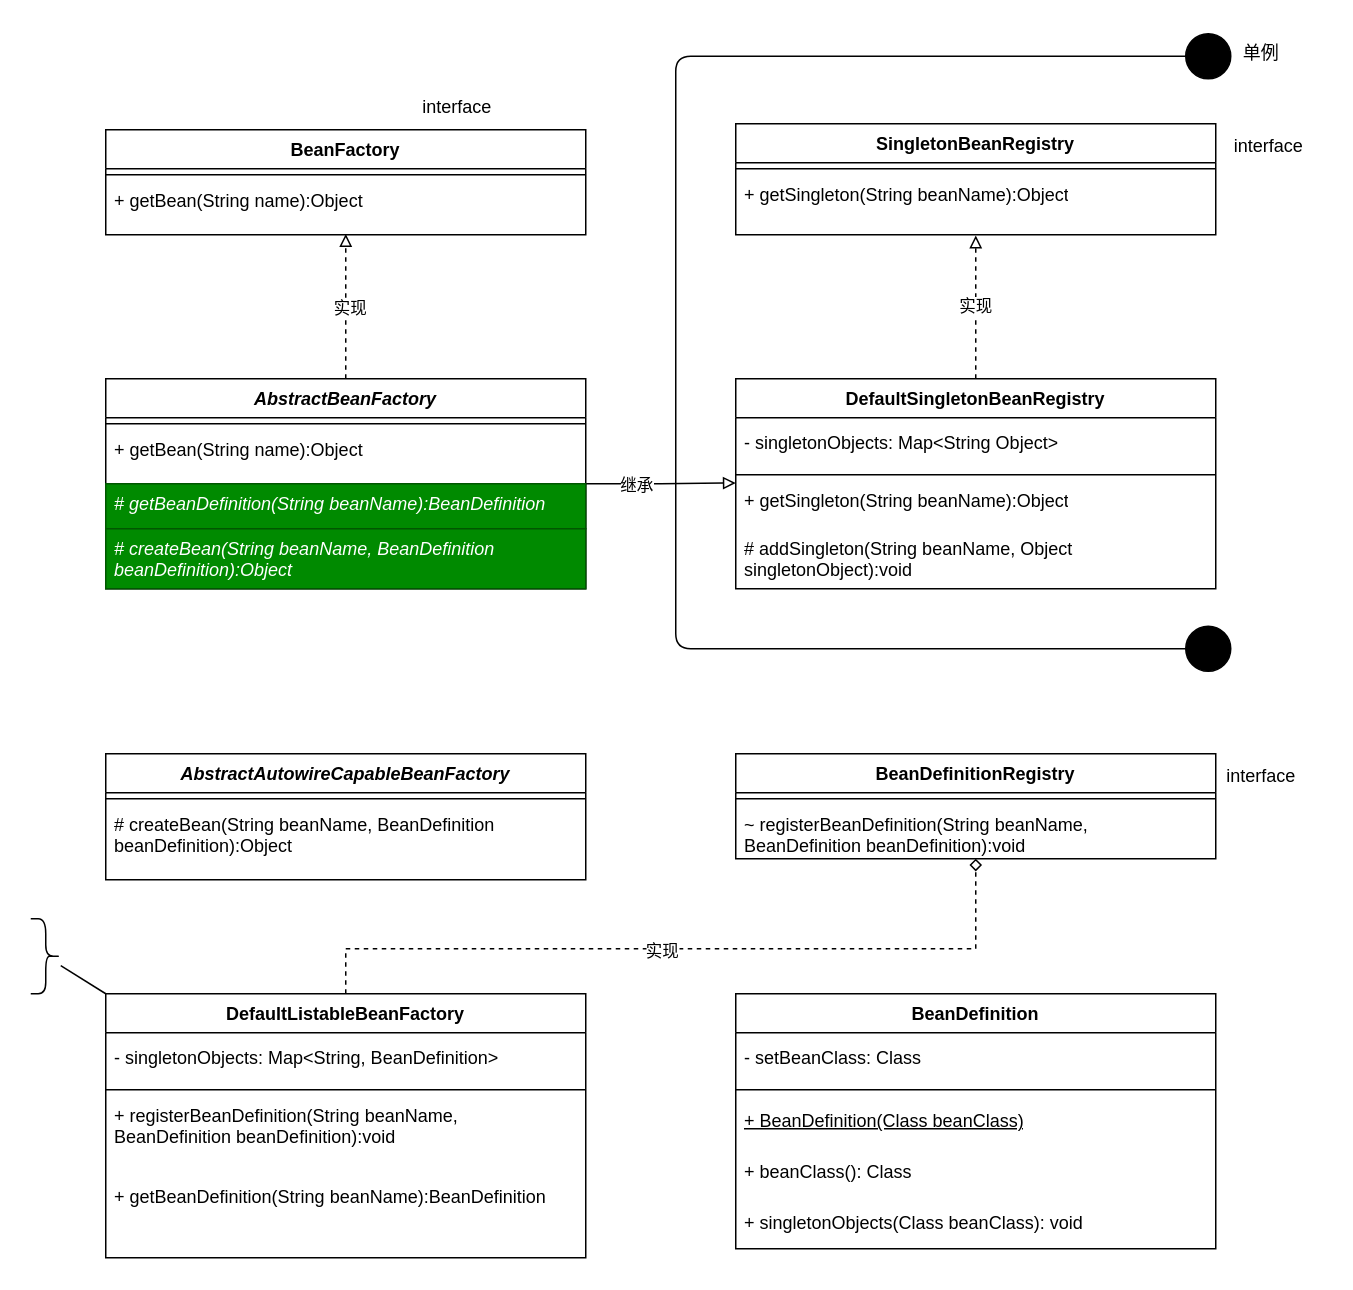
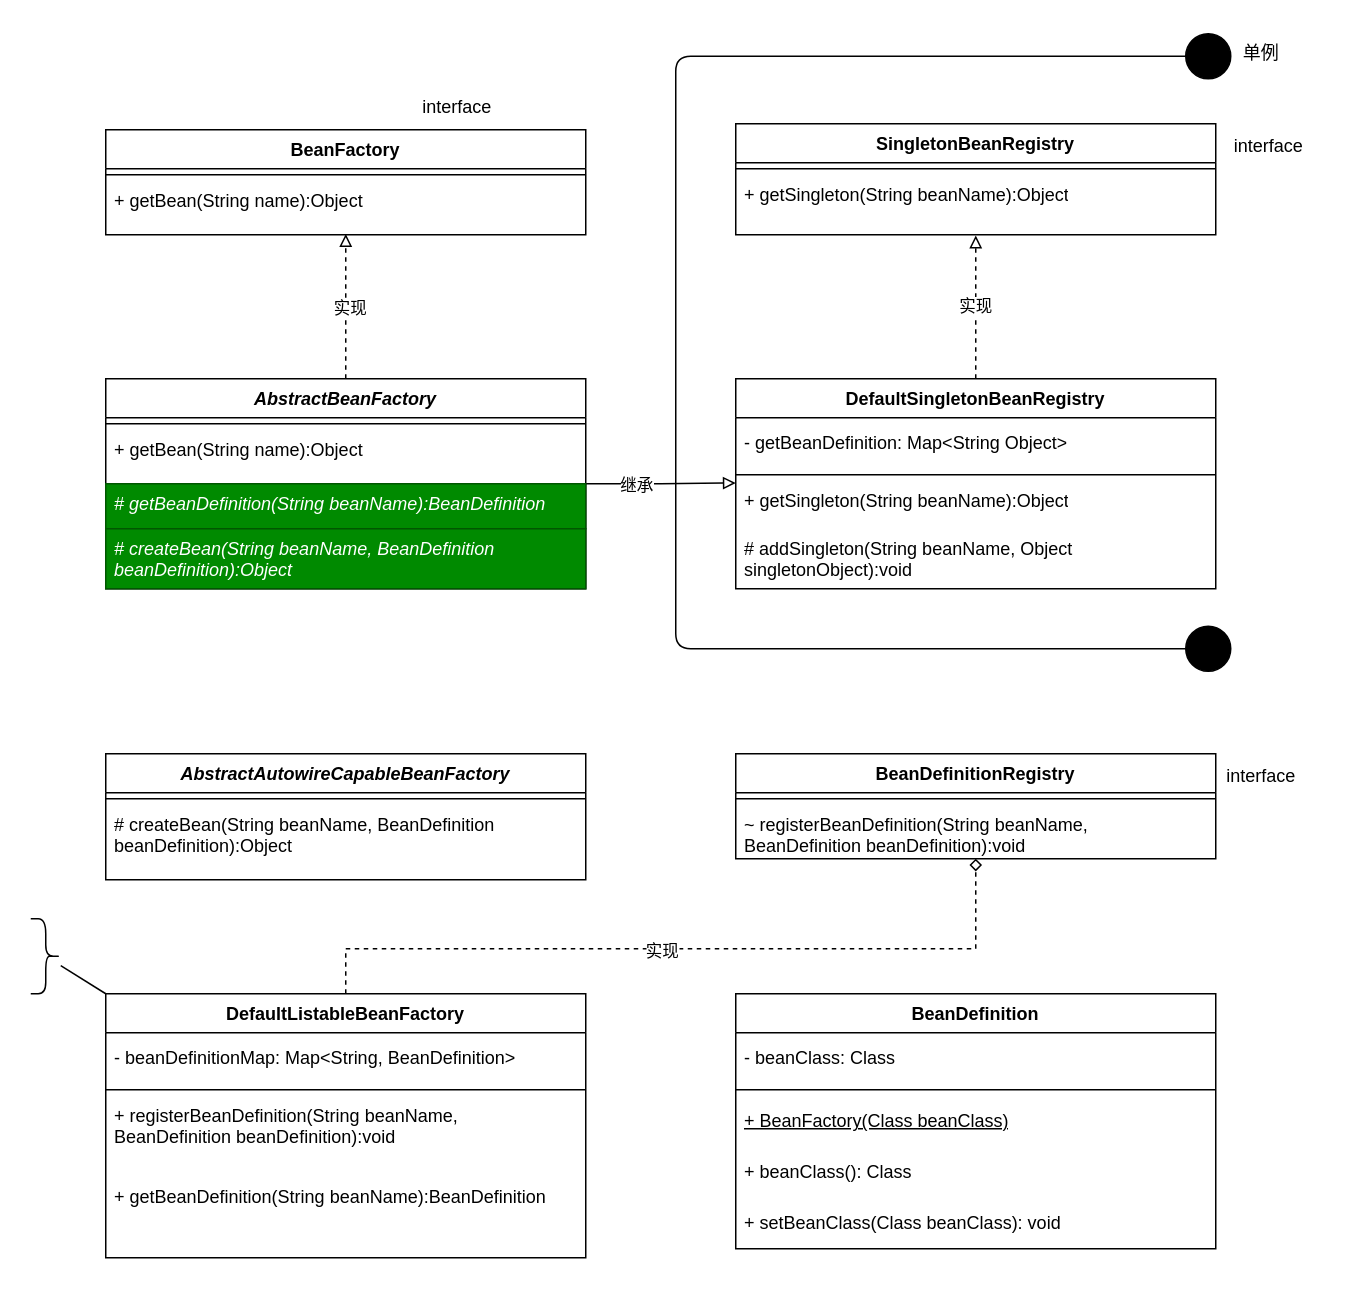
  <mxCell id="0" />
  <mxCell id="1" parent="0" />
  <mxCell id="2" value="BeanFactory" style="swimlane;fontStyle=1;align=center;verticalAlign=top;childLayout=stackLayout;horizontal=1;startSize=26;horizontalStack=0;resizeParent=1;resizeParentMax=0;resizeLast=0;collapsible=1;marginBottom=0;whiteSpace=wrap;html=1;" parent="1" vertex="1"><mxGeometry x="70" y="86" width="320" height="70" as="geometry" /></mxCell>
  <mxCell id="3" value="" style="line;strokeWidth=1;fillColor=none;align=left;verticalAlign=middle;spacingTop=-1;spacingLeft=3;spacingRight=3;rotatable=0;labelPosition=right;points=[];portConstraint=eastwest;strokeColor=inherit;" parent="2" vertex="1"><mxGeometry y="26" width="320" height="8" as="geometry" /></mxCell>
  <mxCell id="4" value="+ getBean(String name):Object" style="text;strokeColor=none;fillColor=none;align=left;verticalAlign=top;spacingLeft=4;spacingRight=4;overflow=hidden;rotatable=0;points=[[0,0.5],[1,0.5]];portConstraint=eastwest;whiteSpace=wrap;html=1;" parent="2" vertex="1"><mxGeometry y="34" width="320" height="36" as="geometry" /></mxCell>
  <mxCell id="5" value="interface" style="text;html=1;align=center;verticalAlign=middle;resizable=0;points=[];autosize=1;strokeColor=none;fillColor=none;" parent="1" vertex="1"><mxGeometry x="269" y="56" width="70" height="30" as="geometry" /></mxCell>
  <mxCell id="6" style="edgeStyle=orthogonalEdgeStyle;rounded=0;orthogonalLoop=1;jettySize=auto;html=1;entryX=0.5;entryY=0.986;entryDx=0;entryDy=0;entryPerimeter=0;dashed=1;endArrow=block;endFill=0;" parent="1" source="10" target="4" edge="1"><mxGeometry relative="1" as="geometry"><Array as="points"><mxPoint x="230" y="202" /><mxPoint x="230" y="202" /></Array></mxGeometry></mxCell>
  <mxCell id="7" value="实现" style="edgeLabel;html=1;align=center;verticalAlign=middle;resizable=0;points=[];" parent="6" vertex="1" connectable="0"><mxGeometry x="0.005" y="-2" relative="1" as="geometry"><mxPoint as="offset" /></mxGeometry></mxCell>
  <mxCell id="8" style="edgeStyle=orthogonalEdgeStyle;rounded=0;orthogonalLoop=1;jettySize=auto;html=1;entryX=0;entryY=0.047;entryDx=0;entryDy=0;entryPerimeter=0;endArrow=block;endFill=0;" parent="1" source="10" target="25" edge="1"><mxGeometry relative="1" as="geometry" /></mxCell>
  <mxCell id="9" value="继承" style="edgeLabel;html=1;align=center;verticalAlign=middle;resizable=0;points=[];" parent="8" vertex="1" connectable="0"><mxGeometry x="-0.343" y="1" relative="1" as="geometry"><mxPoint y="1" as="offset" /></mxGeometry></mxCell>
  <mxCell id="10" value="&lt;i&gt;AbstractBeanFactory&lt;/i&gt;" style="swimlane;fontStyle=1;align=center;verticalAlign=top;childLayout=stackLayout;horizontal=1;startSize=26;horizontalStack=0;resizeParent=1;resizeParentMax=0;resizeLast=0;collapsible=1;marginBottom=0;whiteSpace=wrap;html=1;gradientColor=none;swimlaneFillColor=none;labelBorderColor=none;" parent="1" vertex="1"><mxGeometry x="70" y="252" width="320" height="140" as="geometry" /></mxCell>
  <mxCell id="11" value="" style="line;strokeWidth=1;fillColor=none;align=left;verticalAlign=middle;spacingTop=-1;spacingLeft=3;spacingRight=3;rotatable=0;labelPosition=right;points=[];portConstraint=eastwest;strokeColor=inherit;" parent="10" vertex="1"><mxGeometry y="26" width="320" height="8" as="geometry" /></mxCell>
  <mxCell id="12" value="+ getBean(String name):Object" style="text;strokeColor=none;fillColor=none;align=left;verticalAlign=top;spacingLeft=4;spacingRight=4;overflow=hidden;rotatable=0;points=[[0,0.5],[1,0.5]];portConstraint=eastwest;whiteSpace=wrap;html=1;" parent="10" vertex="1"><mxGeometry y="34" width="320" height="36" as="geometry" /></mxCell>
  <mxCell id="13" value="&lt;span&gt;# getBeanDefinition(String beanName):BeanDefinition&lt;/span&gt;" style="text;strokeColor=#005700;fillColor=#008a00;align=left;verticalAlign=top;spacingLeft=4;spacingRight=4;overflow=hidden;rotatable=0;points=[[0,0.5],[1,0.5]];portConstraint=eastwest;whiteSpace=wrap;html=1;fontStyle=2;fontColor=#ffffff;" parent="10" vertex="1"><mxGeometry y="70" width="320" height="30" as="geometry" /></mxCell>
  <mxCell id="14" value="&lt;span&gt;# createBean(String beanName,&amp;nbsp;BeanDefinition beanDefinition):Object&lt;/span&gt;" style="text;strokeColor=#005700;fillColor=#008a00;align=left;verticalAlign=top;spacingLeft=4;spacingRight=4;overflow=hidden;rotatable=0;points=[[0,0.5],[1,0.5]];portConstraint=eastwest;whiteSpace=wrap;html=1;fontStyle=2;fontColor=#ffffff;" parent="10" vertex="1"><mxGeometry y="100" width="320" height="40" as="geometry" /></mxCell>
  <mxCell id="15" value="&lt;span&gt;AbstractAutowireCapableBeanFactory&lt;/span&gt;" style="swimlane;fontStyle=3;align=center;verticalAlign=top;childLayout=stackLayout;horizontal=1;startSize=26;horizontalStack=0;resizeParent=1;resizeParentMax=0;resizeLast=0;collapsible=1;marginBottom=0;whiteSpace=wrap;html=1;" parent="1" vertex="1"><mxGeometry x="70" y="502" width="320" height="84" as="geometry" /></mxCell>
  <mxCell id="16" value="" style="line;strokeWidth=1;fillColor=none;align=left;verticalAlign=middle;spacingTop=-1;spacingLeft=3;spacingRight=3;rotatable=0;labelPosition=right;points=[];portConstraint=eastwest;strokeColor=inherit;" parent="15" vertex="1"><mxGeometry y="26" width="320" height="8" as="geometry" /></mxCell>
  <mxCell id="17" value="# createBean(String beanName, BeanDefinition beanDefinition):Object" style="text;strokeColor=none;fillColor=none;align=left;verticalAlign=top;spacingLeft=4;spacingRight=4;overflow=hidden;rotatable=0;points=[[0,0.5],[1,0.5]];portConstraint=eastwest;whiteSpace=wrap;html=1;" parent="15" vertex="1"><mxGeometry y="34" width="320" height="50" as="geometry" /></mxCell>
  <mxCell id="18" value="SingletonBeanRegistry" style="swimlane;fontStyle=1;align=center;verticalAlign=top;childLayout=stackLayout;horizontal=1;startSize=26;horizontalStack=0;resizeParent=1;resizeParentMax=0;resizeLast=0;collapsible=1;marginBottom=0;whiteSpace=wrap;html=1;" parent="1" vertex="1"><mxGeometry x="490" y="82" width="320" height="74" as="geometry" /></mxCell>
  <mxCell id="19" value="" style="line;strokeWidth=1;fillColor=none;align=left;verticalAlign=middle;spacingTop=-1;spacingLeft=3;spacingRight=3;rotatable=0;labelPosition=right;points=[];portConstraint=eastwest;strokeColor=inherit;" parent="18" vertex="1"><mxGeometry y="26" width="320" height="8" as="geometry" /></mxCell>
  <mxCell id="20" value="+ getSingleton(String beanName):Object" style="text;strokeColor=none;fillColor=none;align=left;verticalAlign=top;spacingLeft=4;spacingRight=4;overflow=hidden;rotatable=0;points=[[0,0.5],[1,0.5]];portConstraint=eastwest;whiteSpace=wrap;html=1;" parent="18" vertex="1"><mxGeometry y="34" width="320" height="40" as="geometry" /></mxCell>
  <mxCell id="21" value="实现" style="edgeStyle=orthogonalEdgeStyle;rounded=0;orthogonalLoop=1;jettySize=auto;html=1;entryX=0.5;entryY=1.013;entryDx=0;entryDy=0;entryPerimeter=0;dashed=1;endArrow=block;endFill=0;" parent="1" source="22" target="20" edge="1"><mxGeometry relative="1" as="geometry" /></mxCell>
  <mxCell id="22" value="DefaultSingletonBeanRegistry" style="swimlane;fontStyle=1;align=center;verticalAlign=top;childLayout=stackLayout;horizontal=1;startSize=26;horizontalStack=0;resizeParent=1;resizeParentMax=0;resizeLast=0;collapsible=1;marginBottom=0;whiteSpace=wrap;html=1;" parent="1" vertex="1"><mxGeometry x="490" y="252" width="320" height="140" as="geometry" /></mxCell>
- <mxCell id="23" value="- singletonObjects: Map&amp;lt;String Object&amp;gt;" style="text;strokeColor=none;fillColor=none;align=left;verticalAlign=middle;spacingLeft=4;spacingRight=4;overflow=hidden;rotatable=0;points=[[0,0.5],[1,0.5]];portConstraint=eastwest;whiteSpace=wrap;html=1;" parent="22" vertex="1"><mxGeometry y="26" width="320" height="34" as="geometry" /></mxCell>
+ <mxCell id="23" value="- getBeanDefinition: Map&amp;lt;String Object&amp;gt;" style="text;strokeColor=none;fillColor=none;align=left;verticalAlign=middle;spacingLeft=4;spacingRight=4;overflow=hidden;rotatable=0;points=[[0,0.5],[1,0.5]];portConstraint=eastwest;whiteSpace=wrap;html=1;" parent="22" vertex="1"><mxGeometry y="26" width="320" height="34" as="geometry" /></mxCell>
  <mxCell id="24" value="" style="line;strokeWidth=1;fillColor=none;align=left;verticalAlign=middle;spacingTop=-1;spacingLeft=3;spacingRight=3;rotatable=0;labelPosition=right;points=[];portConstraint=eastwest;strokeColor=inherit;" parent="22" vertex="1"><mxGeometry y="60" width="320" height="8" as="geometry" /></mxCell>
  <mxCell id="25" value="+ getSingleton(String beanName):Object" style="text;strokeColor=none;fillColor=none;align=left;verticalAlign=top;spacingLeft=4;spacingRight=4;overflow=hidden;rotatable=0;points=[[0,0.5],[1,0.5]];portConstraint=eastwest;whiteSpace=wrap;html=1;" parent="22" vertex="1"><mxGeometry y="68" width="320" height="32" as="geometry" /></mxCell>
  <mxCell id="26" value="# addSingleton(String beanName, Object singletonObject):void" style="text;strokeColor=none;fillColor=none;align=left;verticalAlign=top;spacingLeft=4;spacingRight=4;overflow=hidden;rotatable=0;points=[[0,0.5],[1,0.5]];portConstraint=eastwest;whiteSpace=wrap;html=1;" parent="22" vertex="1"><mxGeometry y="100" width="320" height="40" as="geometry" /></mxCell>
  <mxCell id="27" style="edgeStyle=orthogonalEdgeStyle;rounded=1;orthogonalLoop=1;jettySize=auto;html=1;entryX=0;entryY=0.5;entryDx=0;entryDy=0;endArrow=none;endFill=0;" parent="1" source="28" target="29" edge="1"><mxGeometry relative="1" as="geometry"><Array as="points"><mxPoint x="450" y="37" /><mxPoint x="450" y="432" /></Array></mxGeometry></mxCell>
  <mxCell id="28" value="" style="ellipse;fillColor=strokeColor;html=1;" parent="1" vertex="1"><mxGeometry x="790" y="22" width="30" height="30" as="geometry" /></mxCell>
  <mxCell id="29" value="" style="ellipse;fillColor=strokeColor;html=1;" parent="1" vertex="1"><mxGeometry x="790" y="417" width="30" height="30" as="geometry" /></mxCell>
  <mxCell id="30" value="单例" style="text;html=1;align=center;verticalAlign=middle;resizable=0;points=[];autosize=1;strokeColor=none;fillColor=none;" parent="1" vertex="1"><mxGeometry x="815" y="20" width="50" height="30" as="geometry" /></mxCell>
  <mxCell id="31" value="BeanDefinitionRegistry" style="swimlane;fontStyle=1;align=center;verticalAlign=top;childLayout=stackLayout;horizontal=1;startSize=26;horizontalStack=0;resizeParent=1;resizeParentMax=0;resizeLast=0;collapsible=1;marginBottom=0;whiteSpace=wrap;html=1;" parent="1" vertex="1"><mxGeometry x="490" y="502" width="320" height="70" as="geometry" /></mxCell>
  <mxCell id="32" value="" style="line;strokeWidth=1;fillColor=none;align=left;verticalAlign=middle;spacingTop=-1;spacingLeft=3;spacingRight=3;rotatable=0;labelPosition=right;points=[];portConstraint=eastwest;strokeColor=inherit;" parent="31" vertex="1"><mxGeometry y="26" width="320" height="8" as="geometry" /></mxCell>
  <mxCell id="33" value="~ registerBeanDefinition(String beanName, BeanDefinition beanDefinition):void" style="text;strokeColor=none;fillColor=none;align=left;verticalAlign=top;spacingLeft=4;spacingRight=4;overflow=hidden;rotatable=0;points=[[0,0.5],[1,0.5]];portConstraint=eastwest;whiteSpace=wrap;html=1;" parent="31" vertex="1"><mxGeometry y="34" width="320" height="36" as="geometry" /></mxCell>
  <mxCell id="34" value="interface" style="text;html=1;align=center;verticalAlign=middle;resizable=0;points=[];autosize=1;strokeColor=none;fillColor=none;" parent="1" vertex="1"><mxGeometry x="805" y="502" width="70" height="30" as="geometry" /></mxCell>
  <mxCell id="35" style="edgeStyle=orthogonalEdgeStyle;rounded=0;orthogonalLoop=1;jettySize=auto;html=1;dashed=1;endArrow=diamond;endFill=0;" parent="1" source="37" target="31" edge="1"><mxGeometry relative="1" as="geometry"><Array as="points"><mxPoint x="230" y="632" /><mxPoint x="650" y="632" /></Array></mxGeometry></mxCell>
  <mxCell id="36" value="实现" style="edgeLabel;html=1;align=center;verticalAlign=middle;resizable=0;points=[];" parent="35" vertex="1" connectable="0"><mxGeometry x="0.29" y="-1" relative="1" as="geometry"><mxPoint x="-89" as="offset" /></mxGeometry></mxCell>
  <mxCell id="37" value="DefaultListableBeanFactory" style="swimlane;fontStyle=1;align=center;verticalAlign=top;childLayout=stackLayout;horizontal=1;startSize=26;horizontalStack=0;resizeParent=1;resizeParentMax=0;resizeLast=0;collapsible=1;marginBottom=0;whiteSpace=wrap;html=1;" parent="1" vertex="1"><mxGeometry x="70" y="662" width="320" height="176" as="geometry" /></mxCell>
- <mxCell id="38" value="- singletonObjects: Map&amp;lt;String, BeanDefinition&amp;gt;" style="text;strokeColor=none;fillColor=none;align=left;verticalAlign=middle;spacingLeft=4;spacingRight=4;overflow=hidden;rotatable=0;points=[[0,0.5],[1,0.5]];portConstraint=eastwest;whiteSpace=wrap;html=1;" parent="37" vertex="1"><mxGeometry y="26" width="320" height="34" as="geometry" /></mxCell>
+ <mxCell id="38" value="- beanDefinitionMap: Map&amp;lt;String, BeanDefinition&amp;gt;" style="text;strokeColor=none;fillColor=none;align=left;verticalAlign=middle;spacingLeft=4;spacingRight=4;overflow=hidden;rotatable=0;points=[[0,0.5],[1,0.5]];portConstraint=eastwest;whiteSpace=wrap;html=1;" parent="37" vertex="1"><mxGeometry y="26" width="320" height="34" as="geometry" /></mxCell>
  <mxCell id="39" value="" style="line;strokeWidth=1;fillColor=none;align=left;verticalAlign=middle;spacingTop=-1;spacingLeft=3;spacingRight=3;rotatable=0;labelPosition=right;points=[];portConstraint=eastwest;strokeColor=inherit;" parent="37" vertex="1"><mxGeometry y="60" width="320" height="8" as="geometry" /></mxCell>
  <mxCell id="40" value="+ registerBeanDefinition(String beanName, BeanDefinition beanDefinition):void" style="text;strokeColor=none;fillColor=none;align=left;verticalAlign=top;spacingLeft=4;spacingRight=4;overflow=hidden;rotatable=0;points=[[0,0.5],[1,0.5]];portConstraint=eastwest;whiteSpace=wrap;html=1;" parent="37" vertex="1"><mxGeometry y="68" width="320" height="54" as="geometry" /></mxCell>
  <mxCell id="41" value="+ getBeanDefinition(String beanName):BeanDefinition" style="text;strokeColor=none;fillColor=none;align=left;verticalAlign=top;spacingLeft=4;spacingRight=4;overflow=hidden;rotatable=0;points=[[0,0.5],[1,0.5]];portConstraint=eastwest;whiteSpace=wrap;html=1;" parent="37" vertex="1"><mxGeometry y="122" width="320" height="54" as="geometry" /></mxCell>
  <mxCell id="42" value="BeanDefinition" style="swimlane;fontStyle=1;align=center;verticalAlign=top;childLayout=stackLayout;horizontal=1;startSize=26;horizontalStack=0;resizeParent=1;resizeParentMax=0;resizeLast=0;collapsible=1;marginBottom=0;whiteSpace=wrap;html=1;" parent="1" vertex="1"><mxGeometry x="490" y="662" width="320" height="170" as="geometry" /></mxCell>
- <mxCell id="43" value="- setBeanClass: Class" style="text;strokeColor=none;fillColor=none;align=left;verticalAlign=middle;spacingLeft=4;spacingRight=4;overflow=hidden;rotatable=0;points=[[0,0.5],[1,0.5]];portConstraint=eastwest;whiteSpace=wrap;html=1;" parent="42" vertex="1"><mxGeometry y="26" width="320" height="34" as="geometry" /></mxCell>
+ <mxCell id="43" value="- beanClass: Class" style="text;strokeColor=none;fillColor=none;align=left;verticalAlign=middle;spacingLeft=4;spacingRight=4;overflow=hidden;rotatable=0;points=[[0,0.5],[1,0.5]];portConstraint=eastwest;whiteSpace=wrap;html=1;" parent="42" vertex="1"><mxGeometry y="26" width="320" height="34" as="geometry" /></mxCell>
  <mxCell id="44" value="" style="line;strokeWidth=1;fillColor=none;align=left;verticalAlign=middle;spacingTop=-1;spacingLeft=3;spacingRight=3;rotatable=0;labelPosition=right;points=[];portConstraint=eastwest;strokeColor=inherit;" parent="42" vertex="1"><mxGeometry y="60" width="320" height="8" as="geometry" /></mxCell>
- <mxCell id="45" value="+ BeanDefinition(Class beanClass)" style="text;strokeColor=none;fillColor=none;align=left;verticalAlign=middle;spacingLeft=4;spacingRight=4;overflow=hidden;rotatable=0;points=[[0,0.5],[1,0.5]];portConstraint=eastwest;whiteSpace=wrap;html=1;fontStyle=4" parent="42" vertex="1"><mxGeometry y="68" width="320" height="34" as="geometry" /></mxCell>
+ <mxCell id="45" value="+ BeanFactory(Class beanClass)" style="text;strokeColor=none;fillColor=none;align=left;verticalAlign=middle;spacingLeft=4;spacingRight=4;overflow=hidden;rotatable=0;points=[[0,0.5],[1,0.5]];portConstraint=eastwest;whiteSpace=wrap;html=1;fontStyle=4" parent="42" vertex="1"><mxGeometry y="68" width="320" height="34" as="geometry" /></mxCell>
  <mxCell id="46" value="+ beanClass(): Class" style="text;strokeColor=none;fillColor=none;align=left;verticalAlign=middle;spacingLeft=4;spacingRight=4;overflow=hidden;rotatable=0;points=[[0,0.5],[1,0.5]];portConstraint=eastwest;whiteSpace=wrap;html=1;fontStyle=0" parent="42" vertex="1"><mxGeometry y="102" width="320" height="34" as="geometry" /></mxCell>
- <mxCell id="47" value="+ singletonObjects(Class beanClass): void" style="text;strokeColor=none;fillColor=none;align=left;verticalAlign=middle;spacingLeft=4;spacingRight=4;overflow=hidden;rotatable=0;points=[[0,0.5],[1,0.5]];portConstraint=eastwest;whiteSpace=wrap;html=1;fontStyle=0" parent="42" vertex="1"><mxGeometry y="136" width="320" height="34" as="geometry" /></mxCell>
+ <mxCell id="47" value="+ setBeanClass(Class beanClass): void" style="text;strokeColor=none;fillColor=none;align=left;verticalAlign=middle;spacingLeft=4;spacingRight=4;overflow=hidden;rotatable=0;points=[[0,0.5],[1,0.5]];portConstraint=eastwest;whiteSpace=wrap;html=1;fontStyle=0" parent="42" vertex="1"><mxGeometry y="136" width="320" height="34" as="geometry" /></mxCell>
  <mxCell id="48" value="interface" style="text;html=1;align=center;verticalAlign=middle;resizable=0;points=[];autosize=1;strokeColor=none;fillColor=none;" parent="1" vertex="1"><mxGeometry x="810" y="82" width="70" height="30" as="geometry" /></mxCell>
  <mxCell id="49" style="rounded=0;orthogonalLoop=1;jettySize=auto;html=1;entryX=0;entryY=0;entryDx=0;entryDy=0;endArrow=none;endFill=0;" parent="1" source="50" target="37" edge="1"><mxGeometry relative="1" as="geometry"><Array as="points" /></mxGeometry></mxCell>
  <mxCell id="50" value="" style="shape=curlyBracket;whiteSpace=wrap;html=1;rounded=1;flipH=1;labelPosition=right;verticalLabelPosition=middle;align=left;verticalAlign=middle;size=0.5;" parent="1" vertex="1"><mxGeometry x="20" y="612" width="20" height="50" as="geometry" /></mxCell>
